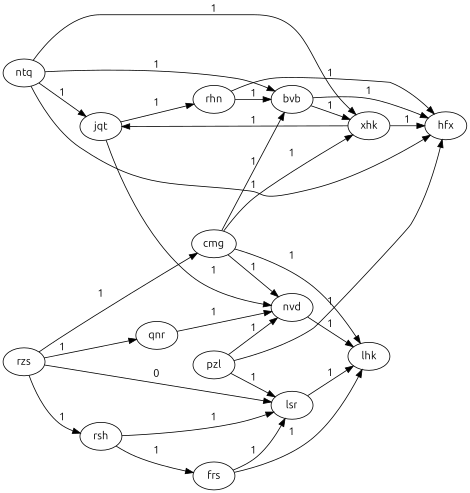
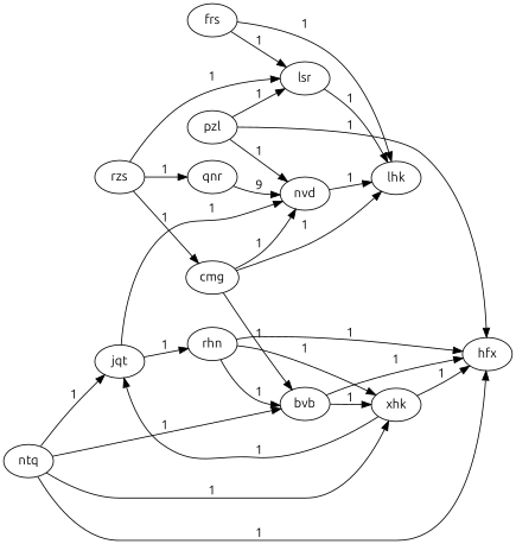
  digraph {
    fontname=Ubuntu
    rankdir=LR
    node [fontname=Ubuntu]
    edge [fontname=Ubuntu weight=1]
    jqt
    rhn
    nvd
    xhk
    hfx
    bvb
    lhk
-   rsh
    frs
    lsr
    pzl
    qnr
    cmg
    ntq
    rzs
    jqt -> rhn [label=1]
    jqt -> nvd [label=1]
-   cmg -> xhk [label=1]
+   rhn -> xhk [label=1]
    rhn -> hfx [label=1]
    rhn -> bvb [label=1]
    nvd -> lhk [label=1]
    xhk -> jqt [label=1]
    xhk -> hfx [label=1]
    bvb -> xhk [label=1]
    bvb -> hfx [label=1]
-   rsh -> frs [label=1]
-   rsh -> lsr [label=1]
    frs -> lhk [label=1]
    frs -> lsr [label=1]
    lsr -> lhk [label=1]
    pzl -> nvd [label=1]
    pzl -> hfx [label=1]
    pzl -> lsr [label=1]
-   qnr -> nvd [label=1]
+   qnr -> nvd [label=9]
    cmg -> nvd [label=1]
    cmg -> bvb [label=1]
    cmg -> lhk [label=1]
    ntq -> jqt [label=1]
    ntq -> xhk [label=1]
    ntq -> hfx [label=1]
    ntq -> bvb [label=1]
-   rzs -> rsh [label=1]
-   rzs -> lsr [label=0]
+   rzs -> lsr [label=1]
    rzs -> qnr [label=1]
    rzs -> cmg [label=1]
  }
